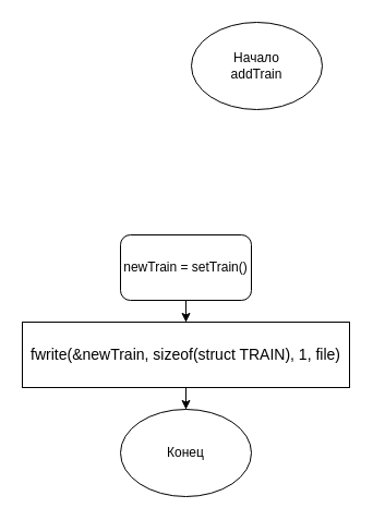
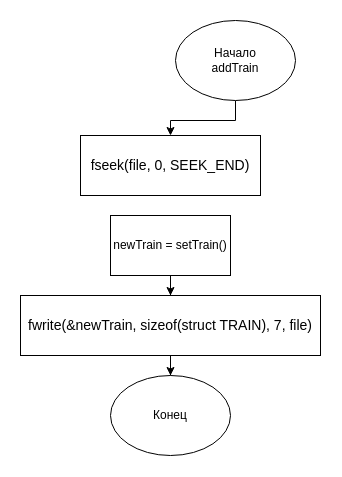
  <mxCell id="0" />
  <mxCell id="1" parent="0" />
+ <mxCell id="2" style="edgeStyle=orthogonalEdgeStyle;rounded=0;orthogonalLoop=1;jettySize=auto;html=1;entryX=0.5;entryY=0;entryDx=0;entryDy=0;" edge="1" parent="1" source="3" target="4"><mxGeometry relative="1" as="geometry" /></mxCell>
  <mxCell id="3" value="Начало&lt;br&gt;addTrain" style="ellipse;whiteSpace=wrap;html=1;" vertex="1" parent="1"><mxGeometry x="175" y="20" width="120" height="80" as="geometry" /></mxCell>
+ <mxCell id="4" value="&lt;div style=&quot;font-size: 14px; line-height: 19px;&quot;&gt;&lt;span style=&quot;background-color: rgb(255, 255, 255);&quot;&gt;fseek(file, 0, SEEK_END)&lt;/span&gt;&lt;/div&gt;" style="rounded=0;whiteSpace=wrap;html=1;" vertex="1" parent="1"><mxGeometry x="80" y="135" width="180" height="60" as="geometry" /></mxCell>
  <mxCell id="5" style="edgeStyle=orthogonalEdgeStyle;rounded=0;orthogonalLoop=1;jettySize=auto;html=1;" edge="1" parent="1" source="6" target="8"><mxGeometry relative="1" as="geometry" /></mxCell>
- <mxCell id="6" value="newTrain = setTrain()" style="whiteSpace=wrap;html=1;rounded=1;" vertex="1" parent="1"><mxGeometry x="110" y="215" width="120" height="60" as="geometry" /></mxCell>
+ <mxCell id="6" value="newTrain = setTrain()" style="rounded=0;whiteSpace=wrap;html=1;" vertex="1" parent="1"><mxGeometry x="110" y="215" width="120" height="60" as="geometry" /></mxCell>
  <mxCell id="7" style="edgeStyle=orthogonalEdgeStyle;rounded=0;orthogonalLoop=1;jettySize=auto;html=1;" edge="1" parent="1" source="8" target="9"><mxGeometry relative="1" as="geometry" /></mxCell>
- <mxCell id="8" value="&lt;div style=&quot;font-size: 14px; line-height: 19px;&quot;&gt;&lt;span style=&quot;background-color: rgb(255, 255, 255);&quot;&gt;fwrite(&amp;amp;newTrain, sizeof(struct TRAIN), 1, file)&lt;/span&gt;&lt;/div&gt;" style="rounded=0;whiteSpace=wrap;html=1;" vertex="1" parent="1"><mxGeometry x="20" y="295" width="300" height="60" as="geometry" /></mxCell>
+ <mxCell id="8" value="&lt;div style=&quot;font-size: 14px; line-height: 19px;&quot;&gt;&lt;span style=&quot;background-color: rgb(255, 255, 255);&quot;&gt;fwrite(&amp;amp;newTrain, sizeof(struct TRAIN), 7, file)&lt;/span&gt;&lt;/div&gt;" style="rounded=0;whiteSpace=wrap;html=1;" vertex="1" parent="1"><mxGeometry x="20" y="295" width="300" height="60" as="geometry" /></mxCell>
  <mxCell id="9" value="Конец" style="ellipse;whiteSpace=wrap;html=1;" vertex="1" parent="1"><mxGeometry x="110" y="375" width="120" height="80" as="geometry" /></mxCell>
